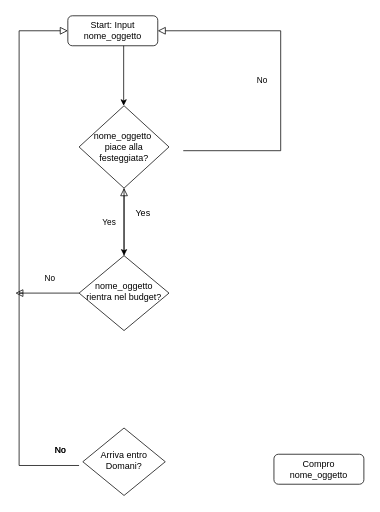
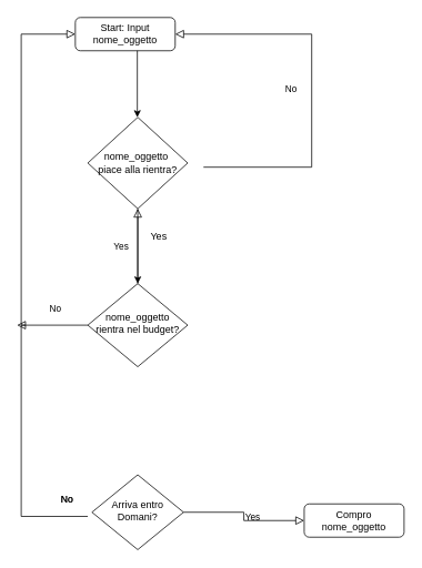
  <mxCell id="0" />
  <mxCell id="1" parent="0" />
  <mxCell id="2" value="Start: Input nome_oggetto" style="rounded=1;whiteSpace=wrap;html=1;fontSize=12;glass=0;strokeWidth=1;shadow=0;" parent="1" vertex="1"><mxGeometry x="90" y="20" width="120" height="40" as="geometry" /></mxCell>
  <mxCell id="3" value="Yes" style="rounded=0;html=1;jettySize=auto;orthogonalLoop=1;fontSize=11;endArrow=block;endFill=0;endSize=8;strokeWidth=1;shadow=0;labelBackgroundColor=none;edgeStyle=orthogonalEdgeStyle;" parent="1" source="11" target="13" edge="1"><mxGeometry y="20" relative="1" as="geometry"><mxPoint as="offset" /><mxPoint x="165" y="350" as="sourcePoint" /></mxGeometry></mxCell>
  <mxCell id="4" value="No" style="edgeStyle=orthogonalEdgeStyle;rounded=0;html=1;jettySize=auto;orthogonalLoop=1;fontSize=11;endArrow=block;endFill=0;endSize=8;strokeWidth=1;shadow=0;labelBackgroundColor=none;entryX=1;entryY=0.5;entryDx=0;entryDy=0;" parent="1" target="2" edge="1"><mxGeometry x="-0.013" y="25" relative="1" as="geometry"><mxPoint as="offset" /><mxPoint x="244" y="200" as="sourcePoint" /><mxPoint x="250" y="60" as="targetPoint" /><Array as="points"><mxPoint x="374" y="200" /><mxPoint x="374" y="40" /></Array></mxGeometry></mxCell>
  <mxCell id="5" value="No" style="rounded=0;html=1;jettySize=auto;orthogonalLoop=1;fontSize=11;endArrow=block;endFill=0;endSize=8;strokeWidth=1;shadow=0;labelBackgroundColor=none;edgeStyle=orthogonalEdgeStyle;" parent="1" edge="1"><mxGeometry x="-0.841" y="-20" relative="1" as="geometry"><mxPoint as="offset" /><mxPoint x="105" y="390" as="sourcePoint" /><mxPoint x="90" y="40" as="targetPoint" /><Array as="points"><mxPoint x="25" y="390" /><mxPoint x="25" y="40" /><mxPoint x="90" y="40" /></Array></mxGeometry></mxCell>
+ <mxCell id="6" value="Yes" style="edgeStyle=orthogonalEdgeStyle;rounded=0;html=1;jettySize=auto;orthogonalLoop=1;fontSize=11;endArrow=block;endFill=0;endSize=8;strokeWidth=1;shadow=0;labelBackgroundColor=none;" parent="1" source="7" target="8" edge="1"><mxGeometry y="10" relative="1" as="geometry"><mxPoint as="offset" /></mxGeometry></mxCell>
  <mxCell id="7" value="Arriva entro Domani?" style="rhombus;whiteSpace=wrap;html=1;shadow=0;fontFamily=Helvetica;fontSize=12;align=center;strokeWidth=1;spacing=6;spacingTop=-4;" parent="1" vertex="1"><mxGeometry x="110" y="570" width="110" height="90" as="geometry" /></mxCell>
  <mxCell id="8" value="Compro nome_oggetto" style="rounded=1;whiteSpace=wrap;html=1;fontSize=12;glass=0;strokeWidth=1;shadow=0;" parent="1" vertex="1"><mxGeometry x="365" y="605" width="120" height="40" as="geometry" /></mxCell>
  <mxCell id="9" value="" style="endArrow=classic;html=1;rounded=0;" edge="1" parent="1" source="13"><mxGeometry width="50" height="50" relative="1" as="geometry"><mxPoint x="164.5" y="210" as="sourcePoint" /><mxPoint x="165" y="340" as="targetPoint" /></mxGeometry></mxCell>
  <mxCell id="10" value="" style="rounded=0;html=1;jettySize=auto;orthogonalLoop=1;fontSize=11;endArrow=block;endFill=0;endSize=8;strokeWidth=1;shadow=0;labelBackgroundColor=none;edgeStyle=orthogonalEdgeStyle;" edge="1" parent="1" target="11"><mxGeometry y="20" relative="1" as="geometry"><mxPoint as="offset" /><mxPoint x="165" y="350" as="sourcePoint" /><mxPoint x="165" y="570" as="targetPoint" /></mxGeometry></mxCell>
  <mxCell id="11" value="nome_oggetto rientra nel budget?" style="rhombus;whiteSpace=wrap;html=1;shadow=0;fontFamily=Helvetica;fontSize=12;align=center;strokeWidth=1;spacing=6;spacingTop=-4;" parent="1" vertex="1"><mxGeometry x="105" y="340" width="120" height="100" as="geometry" /></mxCell>
  <mxCell id="12" value="" style="endArrow=classic;html=1;rounded=0;" edge="1" parent="1" target="13"><mxGeometry width="50" height="50" relative="1" as="geometry"><mxPoint x="164.5" y="210" as="sourcePoint" /><mxPoint x="165" y="340" as="targetPoint" /></mxGeometry></mxCell>
- <mxCell id="13" value="nome_oggetto&amp;nbsp;&lt;br&gt;piace alla festeggiata?" style="rhombus;whiteSpace=wrap;html=1;" vertex="1" parent="1"><mxGeometry x="105" y="140" width="120" height="110" as="geometry" /></mxCell>
+ <mxCell id="13" value="nome_oggetto&amp;nbsp;&lt;br&gt;piace alla rientra?" style="rhombus;whiteSpace=wrap;html=1;" vertex="1" parent="1"><mxGeometry x="105" y="140" width="120" height="110" as="geometry" /></mxCell>
  <mxCell id="14" value="No" style="text;html=1;align=center;verticalAlign=middle;resizable=0;points=[];autosize=1;strokeColor=none;fillColor=none;" vertex="1" parent="1"><mxGeometry x="60" y="585" width="40" height="30" as="geometry" /></mxCell>
  <mxCell id="15" value="No" style="rounded=0;html=1;jettySize=auto;orthogonalLoop=1;fontSize=11;endArrow=block;endFill=0;endSize=8;strokeWidth=1;shadow=0;labelBackgroundColor=none;edgeStyle=orthogonalEdgeStyle;" edge="1" parent="1"><mxGeometry x="-0.841" y="-20" relative="1" as="geometry"><mxPoint as="offset" /><mxPoint x="105" y="620" as="sourcePoint" /><mxPoint x="20" y="390" as="targetPoint" /><Array as="points"><mxPoint x="25" y="620" /></Array></mxGeometry></mxCell>
  <mxCell id="16" value="Yes" style="text;html=1;align=center;verticalAlign=middle;resizable=0;points=[];autosize=1;strokeColor=none;fillColor=none;" vertex="1" parent="1"><mxGeometry x="170" y="268" width="40" height="30" as="geometry" /></mxCell>
  <mxCell id="17" value="" style="endArrow=classic;html=1;rounded=0;" edge="1" parent="1"><mxGeometry width="50" height="50" relative="1" as="geometry"><mxPoint x="164.5" y="60" as="sourcePoint" /><mxPoint x="164.5" y="140" as="targetPoint" /></mxGeometry></mxCell>
